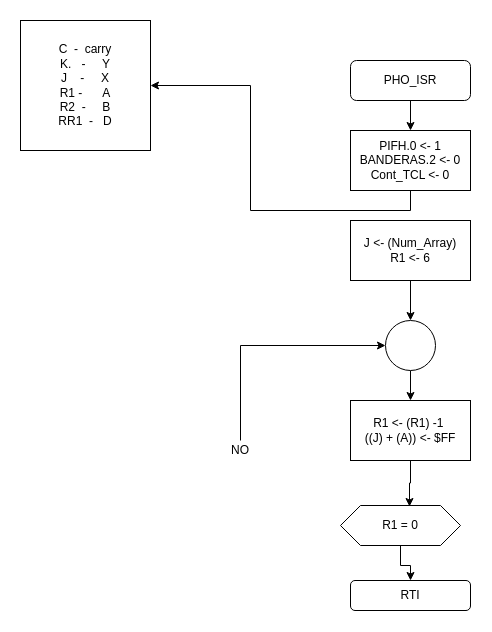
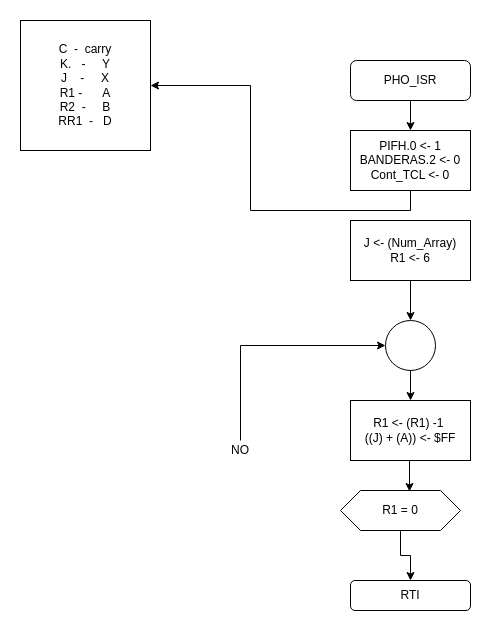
  <mxCell id="0" />
  <mxCell id="1" parent="0" />
  <mxCell id="2" style="edgeStyle=orthogonalEdgeStyle;rounded=0;orthogonalLoop=1;jettySize=auto;html=1;exitX=0.5;exitY=1;exitDx=0;exitDy=0;entryX=0.5;entryY=0;entryDx=0;entryDy=0;" parent="1" source="3" target="5" edge="1"><mxGeometry relative="1" as="geometry" /></mxCell>
  <mxCell id="3" value="PHO_ISR" style="rounded=1;whiteSpace=wrap;html=1;" parent="1" vertex="1"><mxGeometry x="350" y="60" width="120" height="40" as="geometry" /></mxCell>
  <mxCell id="4" style="edgeStyle=orthogonalEdgeStyle;rounded=0;orthogonalLoop=1;jettySize=auto;html=1;exitX=0.5;exitY=1;exitDx=0;exitDy=0;" parent="1" source="5" target="17" edge="1"><mxGeometry relative="1" as="geometry" /></mxCell>
  <mxCell id="5" value="PIFH.0 &amp;lt;- 1&lt;br&gt;BANDERAS.2 &amp;lt;- 0&lt;br&gt;Cont_TCL &amp;lt;- 0" style="rounded=0;whiteSpace=wrap;html=1;" parent="1" vertex="1"><mxGeometry x="350" y="130" width="120" height="60" as="geometry" /></mxCell>
  <mxCell id="6" style="edgeStyle=orthogonalEdgeStyle;rounded=0;orthogonalLoop=1;jettySize=auto;html=1;exitX=0.5;exitY=1;exitDx=0;exitDy=0;" parent="1" source="7" target="9" edge="1"><mxGeometry relative="1" as="geometry" /></mxCell>
  <mxCell id="7" value="J &amp;lt;- (Num_Array)&lt;br&gt;R1 &amp;lt;- 6" style="rounded=0;whiteSpace=wrap;html=1;" parent="1" vertex="1"><mxGeometry x="350" y="220" width="120" height="60" as="geometry" /></mxCell>
  <mxCell id="8" style="edgeStyle=orthogonalEdgeStyle;rounded=0;orthogonalLoop=1;jettySize=auto;html=1;exitX=0.5;exitY=1;exitDx=0;exitDy=0;entryX=0.5;entryY=0;entryDx=0;entryDy=0;" parent="1" source="9" target="11" edge="1"><mxGeometry relative="1" as="geometry" /></mxCell>
  <mxCell id="9" value="" style="ellipse;whiteSpace=wrap;html=1;aspect=fixed;" parent="1" vertex="1"><mxGeometry x="385" y="320" width="50" height="50" as="geometry" /></mxCell>
  <mxCell id="10" style="edgeStyle=orthogonalEdgeStyle;rounded=0;orthogonalLoop=1;jettySize=auto;html=1;exitX=0.5;exitY=1;exitDx=0;exitDy=0;entryX=0.575;entryY=0.025;entryDx=0;entryDy=0;entryPerimeter=0;" parent="1" source="11" target="13" edge="1"><mxGeometry relative="1" as="geometry" /></mxCell>
  <mxCell id="11" value="R1 &amp;lt;- (R1) -1&amp;nbsp;&lt;br&gt;((J) + (A)) &amp;lt;- $FF" style="rounded=0;whiteSpace=wrap;html=1;" parent="1" vertex="1"><mxGeometry x="350" y="400" width="120" height="60" as="geometry" /></mxCell>
  <mxCell id="12" style="edgeStyle=orthogonalEdgeStyle;rounded=0;orthogonalLoop=1;jettySize=auto;html=1;exitX=0.5;exitY=1;exitDx=0;exitDy=0;" parent="1" source="13" target="14" edge="1"><mxGeometry relative="1" as="geometry" /></mxCell>
- <mxCell id="13" value="R1 = 0" style="shape=hexagon;perimeter=hexagonPerimeter2;whiteSpace=wrap;html=1;fixedSize=1;" parent="1" vertex="1"><mxGeometry x="340" y="505" width="120" height="40" as="geometry" /></mxCell>
+ <mxCell id="13" value="R1 = 0" style="shape=hexagon;perimeter=hexagonPerimeter2;whiteSpace=wrap;html=1;fixedSize=1;" parent="1" vertex="1"><mxGeometry x="340" y="490" width="120" height="40" as="geometry" /></mxCell>
  <mxCell id="14" value="RTI" style="rounded=1;whiteSpace=wrap;html=1;" parent="1" vertex="1"><mxGeometry x="350" y="580" width="120" height="30" as="geometry" /></mxCell>
  <mxCell id="15" style="edgeStyle=orthogonalEdgeStyle;rounded=0;orthogonalLoop=1;jettySize=auto;html=1;exitX=0.5;exitY=0;exitDx=0;exitDy=0;entryX=0;entryY=0.5;entryDx=0;entryDy=0;" parent="1" source="16" target="9" edge="1"><mxGeometry relative="1" as="geometry" /></mxCell>
  <mxCell id="16" value="NO" style="text;html=1;strokeColor=none;fillColor=none;align=center;verticalAlign=middle;whiteSpace=wrap;rounded=0;" parent="1" vertex="1"><mxGeometry x="220" y="440" width="40" height="20" as="geometry" /></mxCell>
  <mxCell id="17" value="C &amp;nbsp;- &amp;nbsp;carry&lt;br&gt;K. &amp;nbsp; - &amp;nbsp; &amp;nbsp; Y&lt;br&gt;J &amp;nbsp; &amp;nbsp;- &amp;nbsp; &amp;nbsp; X&lt;br&gt;R1 - &amp;nbsp; &amp;nbsp; &amp;nbsp;A&lt;br&gt;R2 &amp;nbsp;- &amp;nbsp; &amp;nbsp; B&lt;br&gt;RR1 &amp;nbsp;- &amp;nbsp; D" style="whiteSpace=wrap;html=1;aspect=fixed;" vertex="1" parent="1"><mxGeometry y="20" width="130" height="130" as="geometry" x="20" /></mxCell>
